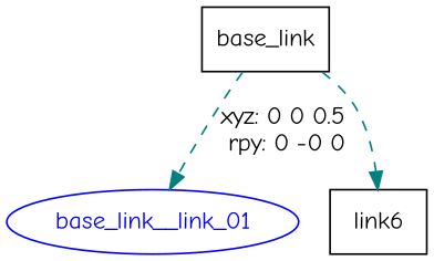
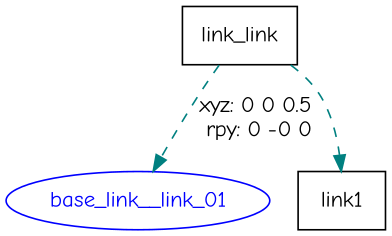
  digraph {
    fontname="Comic Neue"
    node [fontname="Comic Neue" shape=box]
    edge [color=teal fontname="Comic Neue" style=dashed]
-   n1 [label=base_link]
+   n1 [label=link_link]
    base_link__link_01 [color=blue fontcolor=blue shape=ellipse]
-   n3 [label=link6]
+   n3 [label=link1]
    n1 -> base_link__link_01 [label="xyz: 0 0 0.5 \nrpy: 0 -0 0"]
    n1 -> n3
  }
